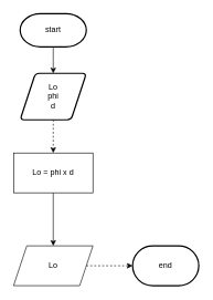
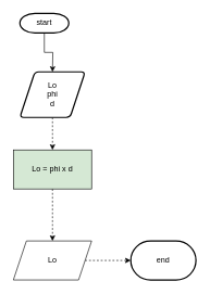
  <mxCell id="0" />
  <mxCell id="1" parent="0" />
  <mxCell id="2" style="edgeStyle=orthogonalEdgeStyle;rounded=0;orthogonalLoop=1;jettySize=auto;html=1;exitX=0.5;exitY=1;exitDx=0;exitDy=0;exitPerimeter=0;" edge="1" parent="1" source="3"><mxGeometry relative="1" as="geometry"><mxPoint x="80" y="110" as="targetPoint" /></mxGeometry></mxCell>
- <mxCell id="3" value="start" style="strokeWidth=2;html=1;shape=mxgraph.flowchart.terminator;whiteSpace=wrap;" vertex="1" parent="1"><mxGeometry x="30" y="20" width="100" height="50" as="geometry" /></mxCell>
+ <mxCell id="3" value="start" style="strokeWidth=2;html=1;shape=mxgraph.flowchart.terminator;whiteSpace=wrap;" vertex="1" parent="1"><mxGeometry x="30" y="20" width="75" height="30" as="geometry" /></mxCell>
  <mxCell id="4" value="" style="edgeStyle=orthogonalEdgeStyle;rounded=0;orthogonalLoop=1;jettySize=auto;html=1;dashed=1;" edge="1" parent="1" source="5" target="7"><mxGeometry relative="1" as="geometry" /></mxCell>
  <mxCell id="5" value="&lt;div&gt;Lo&lt;/div&gt;&lt;div&gt;phi&lt;/div&gt;&lt;div&gt;d&lt;br&gt;&lt;/div&gt;" style="shape=parallelogram;html=1;strokeWidth=2;perimeter=parallelogramPerimeter;whiteSpace=wrap;rounded=1;arcSize=12;size=0.23;" vertex="1" parent="1"><mxGeometry x="30" y="110" width="100" height="70" as="geometry" /></mxCell>
- <mxCell id="6" value="" style="edgeStyle=orthogonalEdgeStyle;rounded=0;orthogonalLoop=1;jettySize=auto;html=1;" edge="1" parent="1" source="7" target="9"><mxGeometry relative="1" as="geometry" /></mxCell>
- <mxCell id="7" value="Lo = phi x d" style="rounded=0;whiteSpace=wrap;html=1;" vertex="1" parent="1"><mxGeometry x="20" y="230" width="120" height="60" as="geometry" /></mxCell>
+ <mxCell id="6" value="" style="edgeStyle=orthogonalEdgeStyle;rounded=0;orthogonalLoop=1;jettySize=auto;html=1;dashed=1;" edge="1" parent="1" source="7" target="9"><mxGeometry relative="1" as="geometry" /></mxCell>
+ <mxCell id="7" value="Lo = phi x d" style="rounded=0;whiteSpace=wrap;html=1;fillColor=#d5e8d4;" vertex="1" parent="1"><mxGeometry x="20" y="230" width="120" height="60" as="geometry" /></mxCell>
  <mxCell id="8" value="" style="edgeStyle=orthogonalEdgeStyle;rounded=0;orthogonalLoop=1;jettySize=auto;html=1;dashed=1;" edge="1" parent="1" source="9" target="10"><mxGeometry relative="1" as="geometry" /></mxCell>
  <mxCell id="9" value="Lo" style="shape=parallelogram;perimeter=parallelogramPerimeter;whiteSpace=wrap;html=1;fixedSize=1;rounded=0;" vertex="1" parent="1"><mxGeometry x="20" y="370" width="120" height="60" as="geometry" /></mxCell>
  <mxCell id="10" value="end" style="strokeWidth=2;html=1;shape=mxgraph.flowchart.terminator;whiteSpace=wrap;" vertex="1" parent="1"><mxGeometry x="200" y="370" width="100" height="60" as="geometry" /></mxCell>
